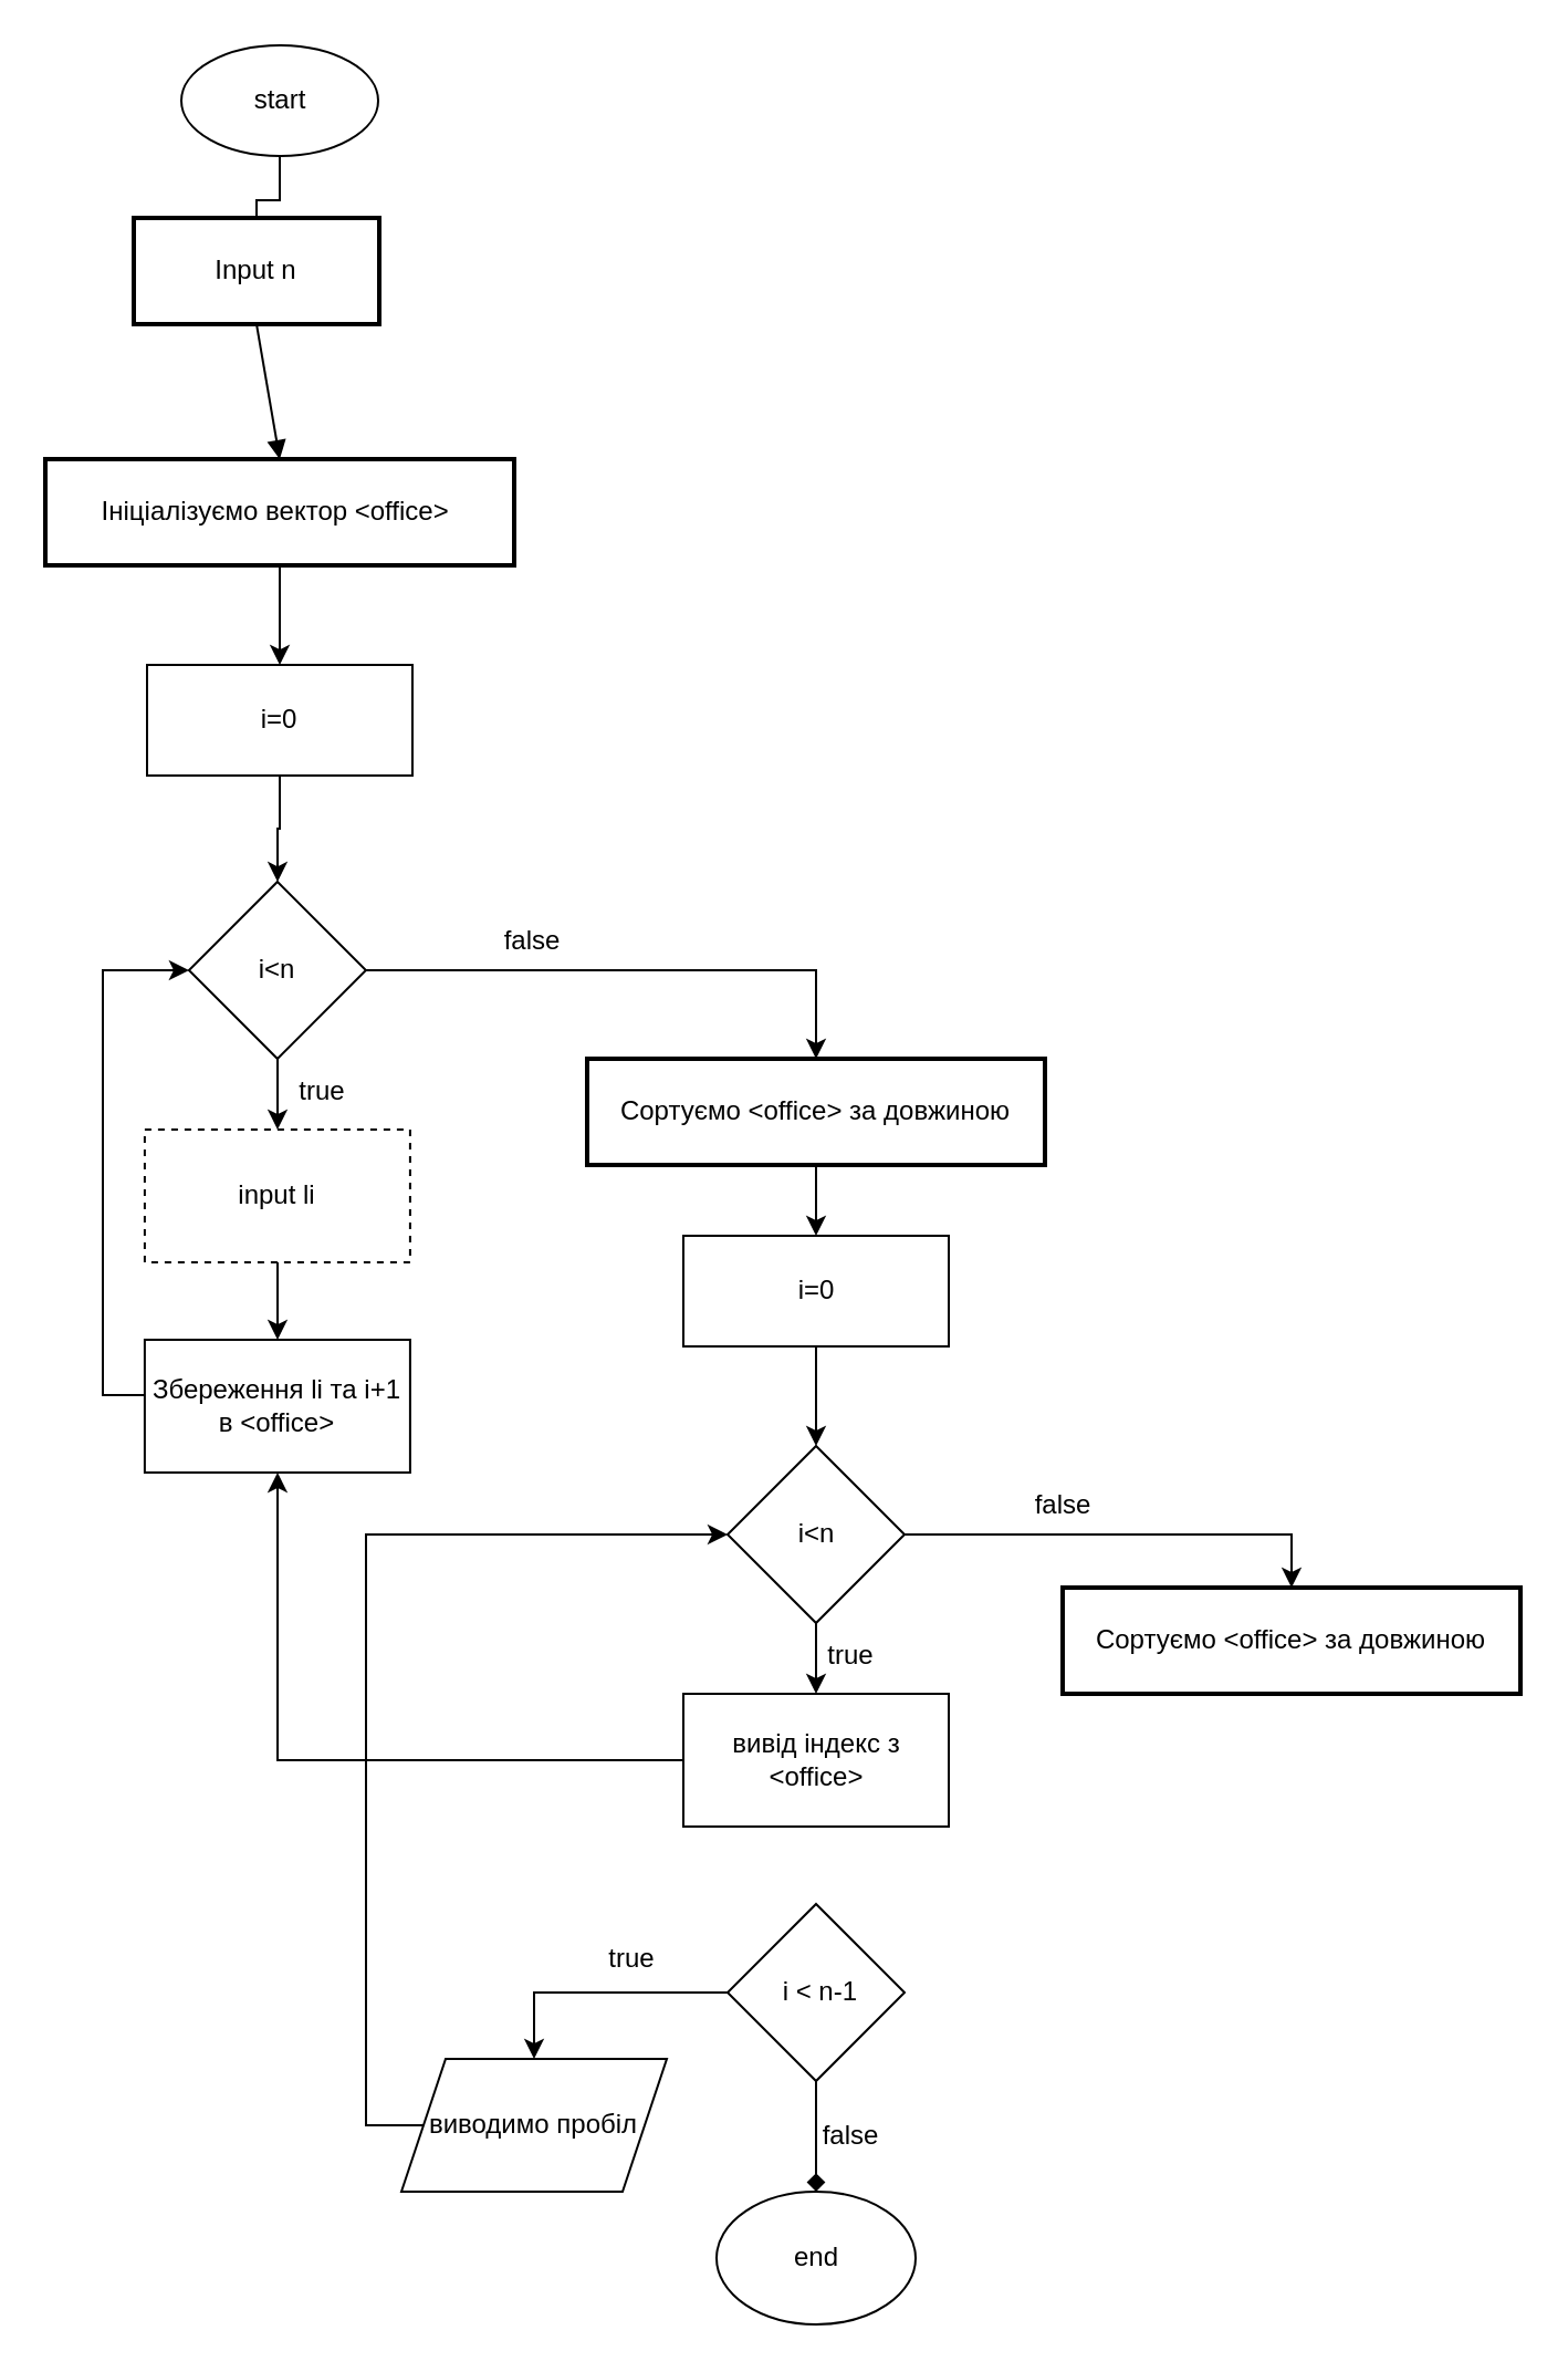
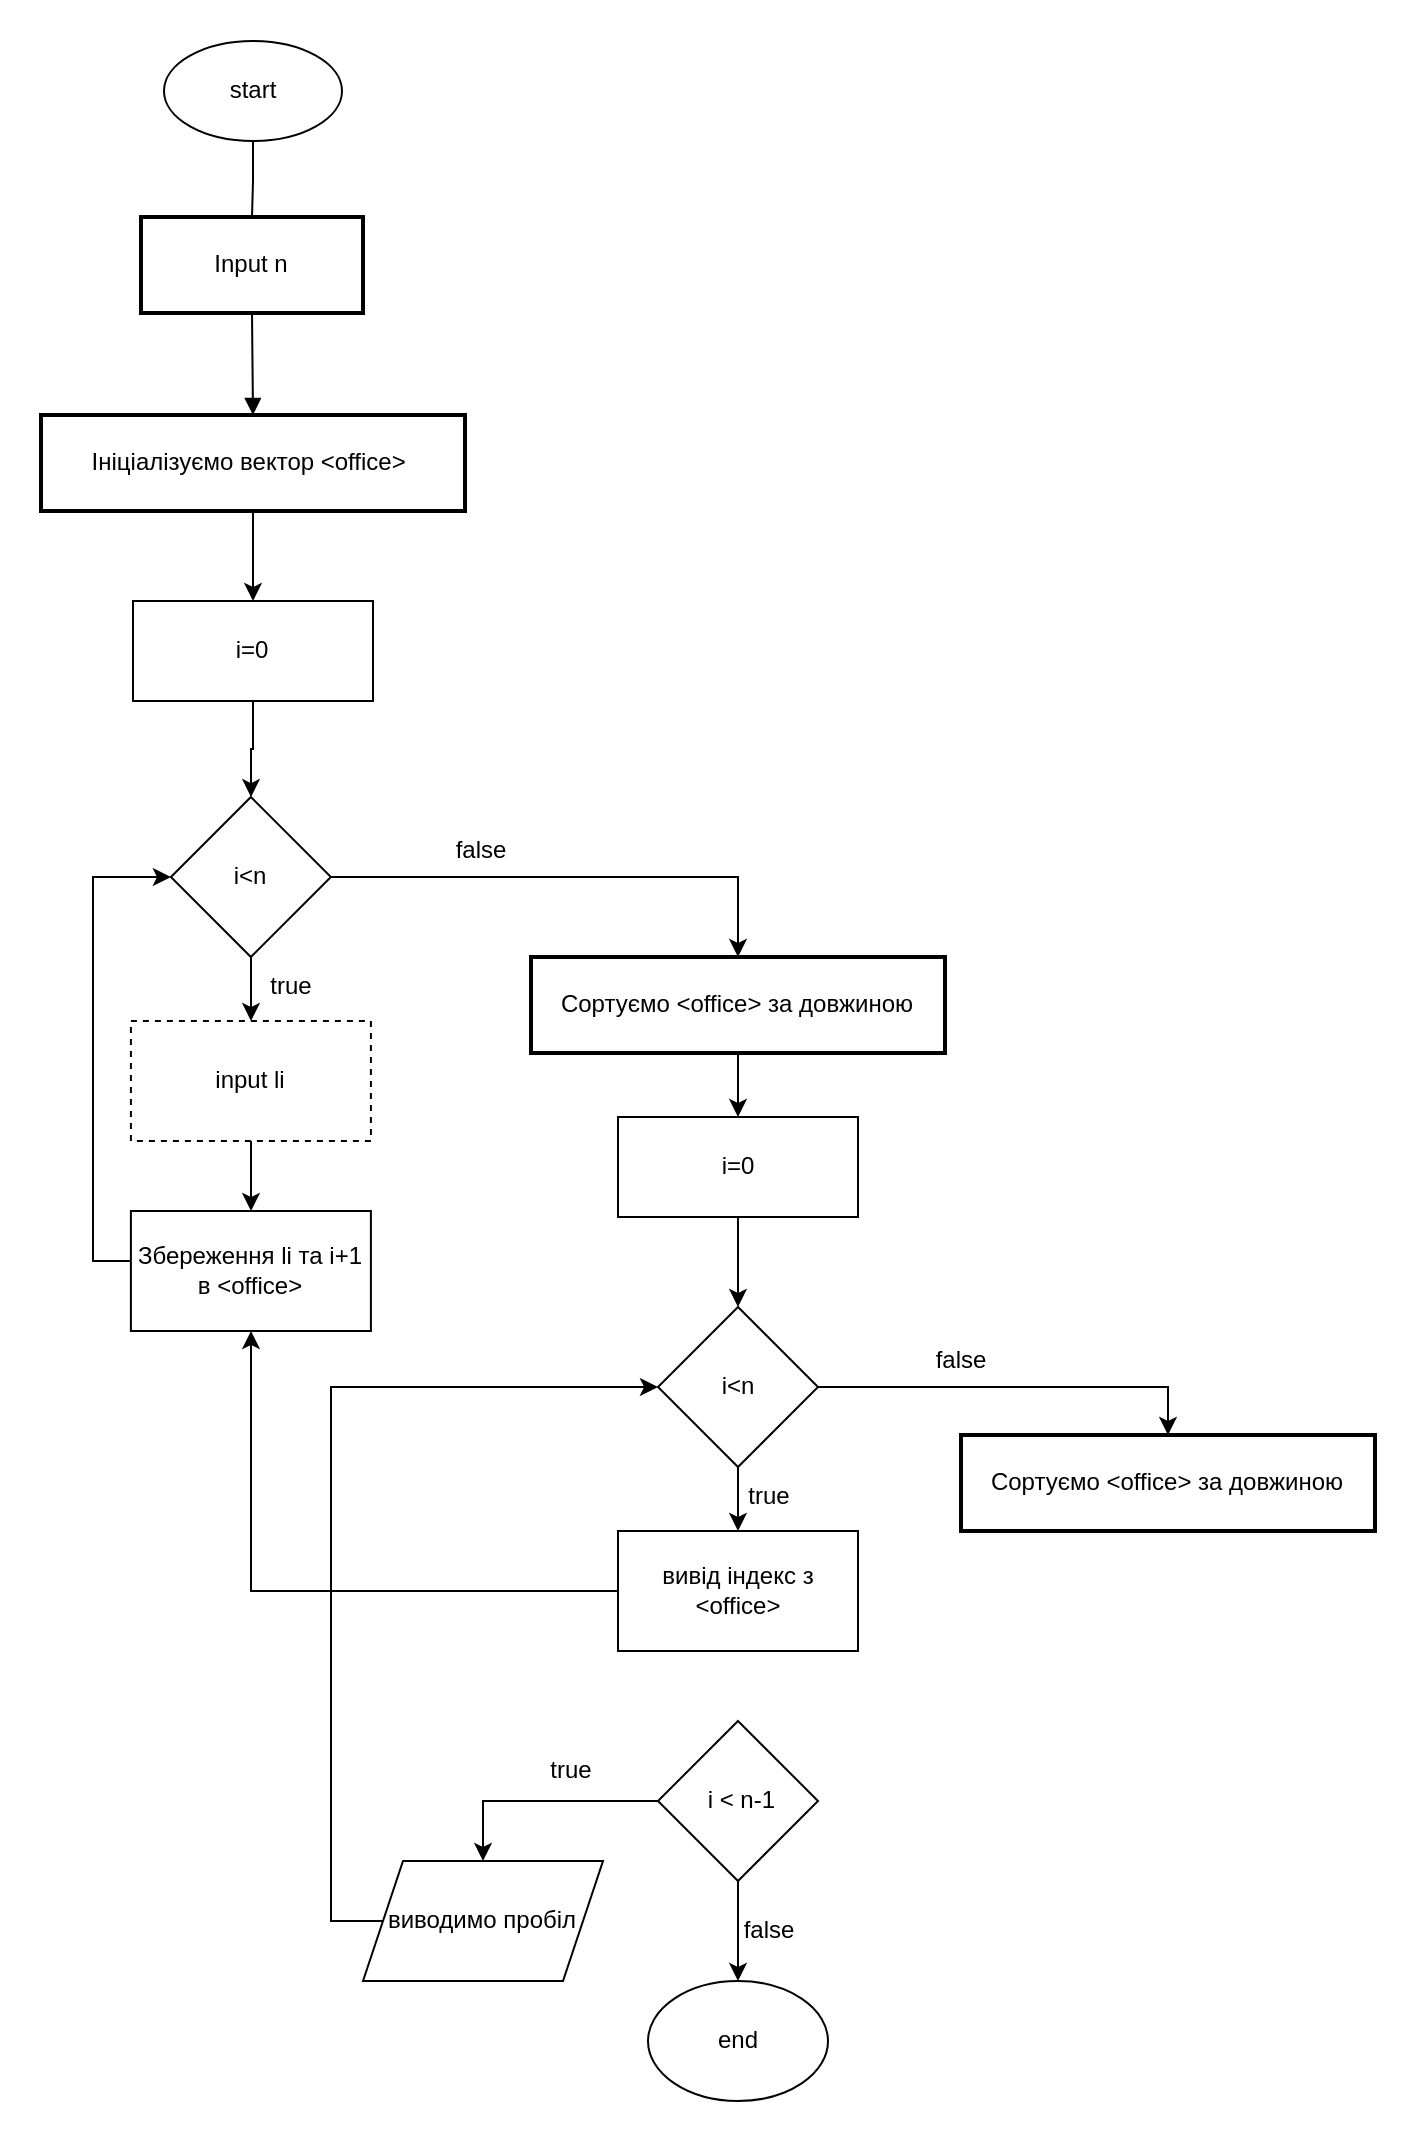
  <mxCell id="0" />
  <mxCell id="1" parent="0" />
- <mxCell id="2" value="Input n" style="whiteSpace=wrap;strokeWidth=2;" vertex="1" parent="1"><mxGeometry x="60" y="98" width="111" height="48" as="geometry" /></mxCell>
+ <mxCell id="2" value="Input n" style="whiteSpace=wrap;strokeWidth=2;" vertex="1" parent="1"><mxGeometry x="70" y="108" width="111" height="48" as="geometry" /></mxCell>
  <mxCell id="3" value="" style="edgeStyle=orthogonalEdgeStyle;rounded=0;orthogonalLoop=1;jettySize=auto;html=1;" edge="1" parent="1" source="4" target="12"><mxGeometry relative="1" as="geometry" /></mxCell>
  <mxCell id="4" value="Ініціалізуємо вектор &lt;office&gt; " style="whiteSpace=wrap;strokeWidth=2;" vertex="1" parent="1"><mxGeometry x="20" y="207" width="212" height="48" as="geometry" /></mxCell>
  <mxCell id="5" style="edgeStyle=orthogonalEdgeStyle;rounded=0;orthogonalLoop=1;jettySize=auto;html=1;entryX=0.5;entryY=0;entryDx=0;entryDy=0;" edge="1" parent="1" source="6" target="23"><mxGeometry relative="1" as="geometry" /></mxCell>
  <mxCell id="6" value="Сортуємо &lt;office&gt; за довжиною" style="whiteSpace=wrap;strokeWidth=2;" vertex="1" parent="1"><mxGeometry x="265" y="478" width="207" height="48" as="geometry" /></mxCell>
  <mxCell id="7" value="" style="curved=1;startArrow=none;endArrow=block;exitX=0.5;exitY=1.02;entryX=0.5;entryY=0;rounded=0;" edge="1" parent="1" source="2" target="4"><mxGeometry relative="1" as="geometry"><Array as="points" /></mxGeometry></mxCell>
  <mxCell id="8" value="" style="edgeStyle=orthogonalEdgeStyle;rounded=0;orthogonalLoop=1;jettySize=auto;html=1;endArrow=none;" edge="1" parent="1" source="9" target="2"><mxGeometry relative="1" as="geometry" /></mxCell>
  <mxCell id="9" value="start" style="ellipse;whiteSpace=wrap;html=1;" vertex="1" parent="1"><mxGeometry x="81.5" y="20" width="89" height="50" as="geometry" /></mxCell>
  <mxCell id="10" value="end" style="ellipse;whiteSpace=wrap;html=1;" vertex="1" parent="1"><mxGeometry x="323.5" y="990" width="90" height="60" as="geometry" /></mxCell>
  <mxCell id="11" value="" style="edgeStyle=orthogonalEdgeStyle;rounded=0;orthogonalLoop=1;jettySize=auto;html=1;" edge="1" parent="1" source="12" target="15"><mxGeometry relative="1" as="geometry" /></mxCell>
  <mxCell id="12" value="і=0" style="rounded=0;whiteSpace=wrap;html=1;" vertex="1" parent="1"><mxGeometry x="66" y="300" width="120" height="50" as="geometry" /></mxCell>
  <mxCell id="13" value="" style="edgeStyle=orthogonalEdgeStyle;rounded=0;orthogonalLoop=1;jettySize=auto;html=1;" edge="1" parent="1" source="15" target="17"><mxGeometry relative="1" as="geometry" /></mxCell>
  <mxCell id="14" style="edgeStyle=orthogonalEdgeStyle;rounded=0;orthogonalLoop=1;jettySize=auto;html=1;entryX=0.5;entryY=0;entryDx=0;entryDy=0;" edge="1" parent="1" source="15" target="6"><mxGeometry relative="1" as="geometry" /></mxCell>
  <mxCell id="15" value="i&amp;lt;n" style="rhombus;whiteSpace=wrap;html=1;" vertex="1" parent="1"><mxGeometry x="84.95" y="398" width="80" height="80" as="geometry" /></mxCell>
  <mxCell id="16" value="" style="edgeStyle=orthogonalEdgeStyle;rounded=0;orthogonalLoop=1;jettySize=auto;html=1;" edge="1" parent="1" source="17" target="19"><mxGeometry relative="1" as="geometry" /></mxCell>
  <mxCell id="17" value="input li" style="rounded=0;whiteSpace=wrap;html=1;dashed=1;" vertex="1" parent="1"><mxGeometry x="64.95" y="510" width="120" height="60" as="geometry" /></mxCell>
  <mxCell id="18" style="edgeStyle=orthogonalEdgeStyle;rounded=0;orthogonalLoop=1;jettySize=auto;html=1;entryX=0;entryY=0.5;entryDx=0;entryDy=0;" edge="1" parent="1" source="19" target="15"><mxGeometry relative="1" as="geometry"><Array as="points"><mxPoint x="46" y="630" /><mxPoint x="46" y="438" /></Array></mxGeometry></mxCell>
  <mxCell id="19" value="Збереження lі та i+1 в &amp;lt;office&amp;gt;" style="rounded=0;whiteSpace=wrap;html=1;" vertex="1" parent="1"><mxGeometry x="64.95" y="605" width="120" height="60" as="geometry" /></mxCell>
  <mxCell id="20" value="true" style="text;html=1;align=center;verticalAlign=middle;resizable=0;points=[];autosize=1;strokeColor=none;fillColor=none;" vertex="1" parent="1"><mxGeometry x="124.95" y="478" width="40" height="30" as="geometry" /></mxCell>
  <mxCell id="21" value="Сортуємо &lt;office&gt; за довжиною" style="whiteSpace=wrap;strokeWidth=2;" vertex="1" parent="1"><mxGeometry x="480" y="717" width="207" height="48" as="geometry" /></mxCell>
  <mxCell id="22" value="" style="edgeStyle=orthogonalEdgeStyle;rounded=0;orthogonalLoop=1;jettySize=auto;html=1;" edge="1" parent="1" source="23" target="26"><mxGeometry relative="1" as="geometry" /></mxCell>
  <mxCell id="23" value="і=0" style="rounded=0;whiteSpace=wrap;html=1;" vertex="1" parent="1"><mxGeometry x="308.5" y="558" width="120" height="50" as="geometry" /></mxCell>
  <mxCell id="24" value="" style="edgeStyle=orthogonalEdgeStyle;rounded=0;orthogonalLoop=1;jettySize=auto;html=1;" edge="1" parent="1" source="26" target="28"><mxGeometry relative="1" as="geometry" /></mxCell>
  <mxCell id="25" style="edgeStyle=orthogonalEdgeStyle;rounded=0;orthogonalLoop=1;jettySize=auto;html=1;entryX=0.5;entryY=0;entryDx=0;entryDy=0;" edge="1" parent="1" source="26" target="21"><mxGeometry relative="1" as="geometry" /></mxCell>
  <mxCell id="26" value="i&amp;lt;n" style="rhombus;whiteSpace=wrap;html=1;" vertex="1" parent="1"><mxGeometry x="328.5" y="653" width="80" height="80" as="geometry" /></mxCell>
  <mxCell id="27" value="" style="edgeStyle=orthogonalEdgeStyle;rounded=0;orthogonalLoop=1;jettySize=auto;html=1;" edge="1" parent="1" source="28" target="19"><mxGeometry relative="1" as="geometry" /></mxCell>
  <mxCell id="28" value="вивід індекс з &amp;lt;office&amp;gt;" style="rounded=0;whiteSpace=wrap;html=1;" vertex="1" parent="1"><mxGeometry x="308.5" y="765" width="120" height="60" as="geometry" /></mxCell>
  <mxCell id="29" value="true" style="text;html=1;align=center;verticalAlign=middle;resizable=0;points=[];autosize=1;strokeColor=none;fillColor=none;" vertex="1" parent="1"><mxGeometry x="364" y="733" width="40" height="30" as="geometry" /></mxCell>
  <mxCell id="30" value="false" style="text;html=1;align=center;verticalAlign=middle;resizable=0;points=[];autosize=1;strokeColor=none;fillColor=none;" vertex="1" parent="1"><mxGeometry x="215" y="410" width="50" height="30" as="geometry" /></mxCell>
  <mxCell id="31" value="false" style="text;html=1;align=center;verticalAlign=middle;resizable=0;points=[];autosize=1;strokeColor=none;fillColor=none;" vertex="1" parent="1"><mxGeometry x="455" y="665" width="50" height="30" as="geometry" /></mxCell>
- <mxCell id="32" value="" style="edgeStyle=orthogonalEdgeStyle;rounded=0;orthogonalLoop=1;jettySize=auto;html=1;endArrow=diamond;" edge="1" parent="1" source="34" target="10"><mxGeometry relative="1" as="geometry" /></mxCell>
+ <mxCell id="32" value="" style="edgeStyle=orthogonalEdgeStyle;rounded=0;orthogonalLoop=1;jettySize=auto;html=1;" edge="1" parent="1" source="34" target="10"><mxGeometry relative="1" as="geometry" /></mxCell>
  <mxCell id="33" style="edgeStyle=orthogonalEdgeStyle;rounded=0;orthogonalLoop=1;jettySize=auto;html=1;entryX=0.5;entryY=0;entryDx=0;entryDy=0;" edge="1" parent="1" source="34" target="36"><mxGeometry relative="1" as="geometry" /></mxCell>
  <mxCell id="34" value="&amp;nbsp;i &amp;lt; n-1" style="rhombus;whiteSpace=wrap;html=1;" vertex="1" parent="1"><mxGeometry x="328.5" y="860" width="80" height="80" as="geometry" /></mxCell>
  <mxCell id="35" style="edgeStyle=orthogonalEdgeStyle;rounded=0;orthogonalLoop=1;jettySize=auto;html=1;entryX=0;entryY=0.5;entryDx=0;entryDy=0;" edge="1" parent="1" source="36" target="26"><mxGeometry relative="1" as="geometry"><Array as="points"><mxPoint x="165" y="960" /><mxPoint x="165" y="693" /></Array></mxGeometry></mxCell>
  <mxCell id="36" value="виводимо пробіл" style="shape=parallelogram;perimeter=parallelogramPerimeter;whiteSpace=wrap;html=1;fixedSize=1;" vertex="1" parent="1"><mxGeometry x="181" y="930" width="120" height="60" as="geometry" /></mxCell>
  <mxCell id="37" value="false" style="text;html=1;align=center;verticalAlign=middle;resizable=0;points=[];autosize=1;strokeColor=none;fillColor=none;" vertex="1" parent="1"><mxGeometry x="359" y="950" width="50" height="30" as="geometry" /></mxCell>
  <mxCell id="38" value="true" style="text;html=1;align=center;verticalAlign=middle;resizable=0;points=[];autosize=1;strokeColor=none;fillColor=none;" vertex="1" parent="1"><mxGeometry x="265" y="870" width="40" height="30" as="geometry" /></mxCell>
